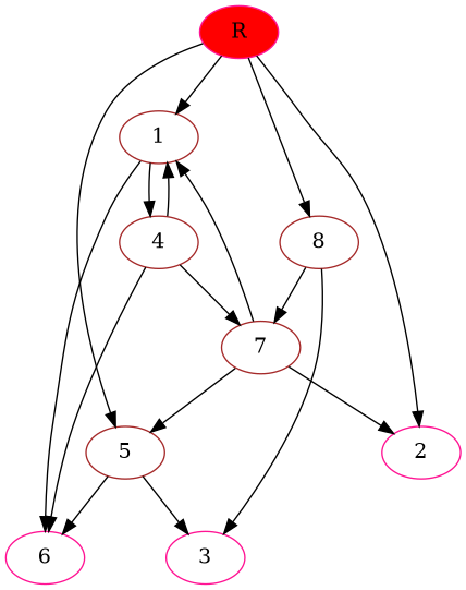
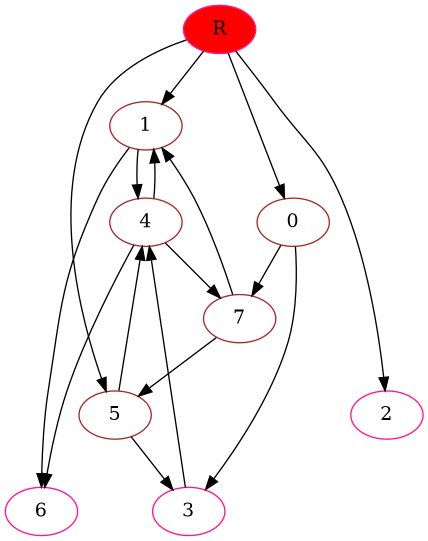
  digraph {
    node [color=brown]
    1
    4
    6 [color=deeppink]
    7
    5
    2 [color=deeppink]
    3 [color=deeppink]
-   8
+   8 [label=0]
    R [color=deeppink fillcolor="#ff0000" style=filled]
    1 -> 4
    1 -> 6
    4 -> 1
    4 -> 6
    4 -> 7
    7 -> 1
    7 -> 5
-   7 -> 2
-   5 -> 6
+   5 -> 4
    5 -> 3
+   3 -> 4
    8 -> 7
    8 -> 3
    R -> 1
    R -> 5
    R -> 2
    R -> 8
  }
